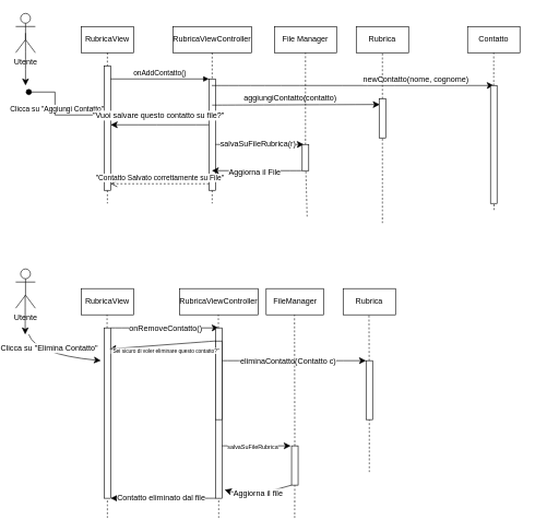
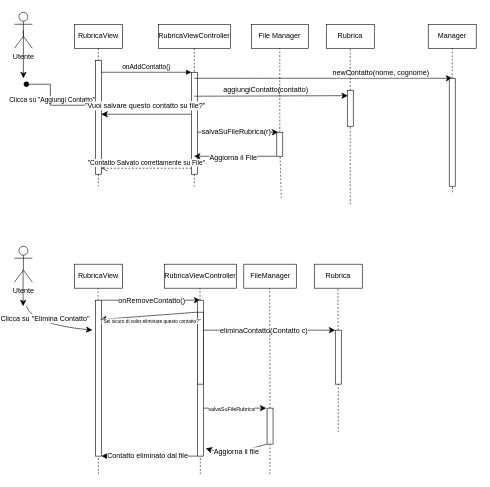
  <mxCell id="0" />
  <mxCell id="1" parent="0" />
  <mxCell id="2" value="RubricaView" style="shape=umlLifeline;perimeter=lifelinePerimeter;whiteSpace=wrap;html=1;container=0;dropTarget=0;collapsible=0;recursiveResize=0;outlineConnect=0;portConstraint=eastwest;newEdgeStyle={&quot;edgeStyle&quot;:&quot;elbowEdgeStyle&quot;,&quot;elbow&quot;:&quot;vertical&quot;,&quot;curved&quot;:0,&quot;rounded&quot;:0};" parent="1" vertex="1"><mxGeometry x="120" y="40" width="80" height="270" as="geometry" /></mxCell>
  <mxCell id="3" value="" style="html=1;points=[];perimeter=orthogonalPerimeter;outlineConnect=0;targetShapes=umlLifeline;portConstraint=eastwest;newEdgeStyle={&quot;edgeStyle&quot;:&quot;elbowEdgeStyle&quot;,&quot;elbow&quot;:&quot;vertical&quot;,&quot;curved&quot;:0,&quot;rounded&quot;:0};" parent="2" vertex="1"><mxGeometry x="35" y="60" width="10" height="190" as="geometry" /></mxCell>
  <mxCell id="4" value="RubricaViewController" style="shape=umlLifeline;perimeter=lifelinePerimeter;whiteSpace=wrap;html=1;container=0;dropTarget=0;collapsible=0;recursiveResize=0;outlineConnect=0;portConstraint=eastwest;newEdgeStyle={&quot;edgeStyle&quot;:&quot;elbowEdgeStyle&quot;,&quot;elbow&quot;:&quot;vertical&quot;,&quot;curved&quot;:0,&quot;rounded&quot;:0};" parent="1" vertex="1"><mxGeometry x="260" y="40" width="120" height="270" as="geometry" /></mxCell>
  <mxCell id="5" value="" style="html=1;points=[];perimeter=orthogonalPerimeter;outlineConnect=0;targetShapes=umlLifeline;portConstraint=eastwest;newEdgeStyle={&quot;edgeStyle&quot;:&quot;elbowEdgeStyle&quot;,&quot;elbow&quot;:&quot;vertical&quot;,&quot;curved&quot;:0,&quot;rounded&quot;:0};" parent="4" vertex="1"><mxGeometry x="55" y="80" width="10" height="170" as="geometry" /></mxCell>
  <mxCell id="6" value="onAddContatto()" style="html=1;verticalAlign=bottom;endArrow=block;edgeStyle=elbowEdgeStyle;elbow=vertical;curved=0;rounded=0;" parent="1" source="3" target="5" edge="1"><mxGeometry relative="1" as="geometry"><mxPoint x="225" y="130" as="sourcePoint" /><Array as="points"><mxPoint x="210" y="120" /></Array></mxGeometry></mxCell>
  <mxCell id="7" value="&quot;Contatto Salvato correttamente su File&quot;" style="html=1;verticalAlign=bottom;endArrow=open;dashed=1;endSize=8;edgeStyle=elbowEdgeStyle;elbow=vertical;curved=0;rounded=0;" parent="1" source="5" target="3" edge="1"><mxGeometry relative="1" as="geometry"><mxPoint x="225" y="205" as="targetPoint" /><Array as="points"><mxPoint x="220" y="280" /></Array></mxGeometry></mxCell>
  <mxCell id="8" style="edgeStyle=none;curved=1;rounded=0;orthogonalLoop=1;jettySize=auto;html=1;exitX=0.5;exitY=0.5;exitDx=0;exitDy=0;exitPerimeter=0;fontSize=12;startSize=8;endSize=8;" edge="1" parent="1" source="9"><mxGeometry relative="1" as="geometry"><mxPoint x="35" y="130" as="targetPoint" /></mxGeometry></mxCell>
  <mxCell id="9" value="Utente" style="shape=umlActor;verticalLabelPosition=bottom;verticalAlign=top;html=1;outlineConnect=0;" vertex="1" parent="1"><mxGeometry x="20" y="20" width="30" height="60" as="geometry" /></mxCell>
  <mxCell id="10" value="Rubrica" style="rounded=0;whiteSpace=wrap;html=1;" vertex="1" parent="1"><mxGeometry x="540" y="40" width="80" height="40" as="geometry" /></mxCell>
  <mxCell id="11" value="Clicca su &quot;Aggiungi Contatto&quot;" style="html=1;verticalAlign=bottom;startArrow=oval;endArrow=block;startSize=8;edgeStyle=elbowEdgeStyle;elbow=horizontal;curved=0;rounded=0;" parent="1" target="2" edge="1"><mxGeometry x="0.012" relative="1" as="geometry"><mxPoint x="40" y="140" as="sourcePoint" /><mxPoint x="135" y="140" as="targetPoint" /><Array as="points" /><mxPoint as="offset" /></mxGeometry></mxCell>
- <mxCell id="12" value="Contatto" style="rounded=0;whiteSpace=wrap;html=1;" vertex="1" parent="1"><mxGeometry x="710" y="40" width="80" height="40" as="geometry" /></mxCell>
+ <mxCell id="12" value="Manager" style="rounded=0;whiteSpace=wrap;html=1;" vertex="1" parent="1"><mxGeometry x="710" y="40" width="80" height="40" as="geometry" /></mxCell>
  <mxCell id="13" value="" style="endArrow=none;dashed=1;html=1;rounded=0;fontSize=12;startSize=8;endSize=8;curved=1;" edge="1" parent="1" source="33"><mxGeometry width="50" height="50" relative="1" as="geometry"><mxPoint x="750.5" y="320" as="sourcePoint" /><mxPoint x="750" y="80" as="targetPoint" /></mxGeometry></mxCell>
  <mxCell id="14" value="" style="endArrow=classic;html=1;rounded=0;fontSize=12;startSize=8;endSize=8;curved=1;" edge="1" parent="1" source="4"><mxGeometry width="50" height="50" relative="1" as="geometry"><mxPoint x="390" y="200" as="sourcePoint" /><mxPoint x="750" y="130" as="targetPoint" /></mxGeometry></mxCell>
  <mxCell id="15" value="newContatto(nome, cognome)" style="edgeLabel;html=1;align=center;verticalAlign=middle;resizable=0;points=[];fontSize=12;" vertex="1" connectable="0" parent="14"><mxGeometry x="0.41" y="2" relative="1" as="geometry"><mxPoint x="7" y="-8" as="offset" /></mxGeometry></mxCell>
  <mxCell id="16" value="" style="endArrow=classic;html=1;rounded=0;fontSize=12;startSize=8;endSize=8;curved=1;entryX=0.15;entryY=0.9;entryDx=0;entryDy=0;entryPerimeter=0;exitX=0.5;exitY=0.235;exitDx=0;exitDy=0;exitPerimeter=0;" edge="1" parent="1" source="5" target="21"><mxGeometry width="50" height="50" relative="1" as="geometry"><mxPoint x="330" y="159" as="sourcePoint" /><mxPoint x="500" y="160" as="targetPoint" /></mxGeometry></mxCell>
  <mxCell id="17" value="aggiungiContatto(contatto)" style="edgeLabel;html=1;align=center;verticalAlign=middle;resizable=0;points=[];fontSize=12;" vertex="1" connectable="0" parent="16"><mxGeometry x="-0.109" relative="1" as="geometry"><mxPoint x="5" y="-10" as="offset" /></mxGeometry></mxCell>
  <mxCell id="18" value="" style="endArrow=classic;html=1;rounded=0;fontSize=12;startSize=8;endSize=8;curved=1;" edge="1" parent="1"><mxGeometry width="50" height="50" relative="1" as="geometry"><mxPoint x="315" y="190" as="sourcePoint" /><mxPoint x="165" y="190" as="targetPoint" /></mxGeometry></mxCell>
  <mxCell id="19" value="&quot;Vuoi salvare questo contatto su file?&quot;" style="edgeLabel;html=1;align=center;verticalAlign=middle;resizable=0;points=[];fontSize=12;" vertex="1" connectable="0" parent="18"><mxGeometry x="-0.038" y="3" relative="1" as="geometry"><mxPoint x="-6" y="-18" as="offset" /></mxGeometry></mxCell>
  <mxCell id="20" value="" style="endArrow=none;dashed=1;html=1;rounded=0;fontSize=12;startSize=8;endSize=8;curved=1;" edge="1" parent="1"><mxGeometry width="50" height="50" relative="1" as="geometry"><mxPoint x="580" y="340" as="sourcePoint" /><mxPoint x="580" y="210.003" as="targetPoint" /></mxGeometry></mxCell>
  <mxCell id="21" value="" style="rounded=0;whiteSpace=wrap;html=1;direction=south;" vertex="1" parent="1"><mxGeometry x="575" y="150" width="10" height="60" as="geometry" /></mxCell>
  <mxCell id="22" value="Utente" style="shape=umlActor;verticalLabelPosition=bottom;verticalAlign=top;html=1;outlineConnect=0;" vertex="1" parent="1"><mxGeometry x="20" y="410" width="30" height="60" as="geometry" /></mxCell>
  <mxCell id="23" value="" style="endArrow=classic;html=1;rounded=0;fontSize=12;startSize=8;endSize=8;curved=1;" edge="1" parent="1"><mxGeometry width="50" height="50" relative="1" as="geometry"><mxPoint x="34.5" y="450" as="sourcePoint" /><mxPoint x="34.5" y="510" as="targetPoint" /><Array as="points"><mxPoint x="34.5" y="490" /></Array></mxGeometry></mxCell>
  <mxCell id="24" value="" style="endArrow=classic;html=1;rounded=0;fontSize=12;startSize=8;endSize=8;curved=1;" edge="1" parent="1"><mxGeometry width="50" height="50" relative="1" as="geometry"><mxPoint x="40" y="510" as="sourcePoint" /><mxPoint x="150" y="550" as="targetPoint" /><Array as="points"><mxPoint x="50" y="540" /></Array></mxGeometry></mxCell>
  <mxCell id="25" value="Clicca su &quot;Elimina Contatto&quot;" style="edgeLabel;html=1;align=center;verticalAlign=middle;resizable=0;points=[];fontSize=12;" vertex="1" connectable="0" parent="24"><mxGeometry x="-0.218" y="-1" relative="1" as="geometry"><mxPoint y="-13" as="offset" /></mxGeometry></mxCell>
  <mxCell id="26" value="RubricaView" style="rounded=0;whiteSpace=wrap;html=1;" vertex="1" parent="1"><mxGeometry x="120" y="440" width="80" height="40" as="geometry" /></mxCell>
  <mxCell id="27" value="" style="endArrow=none;dashed=1;html=1;rounded=0;fontSize=12;startSize=8;endSize=8;curved=1;" edge="1" parent="1" source="29"><mxGeometry width="50" height="50" relative="1" as="geometry"><mxPoint x="160" y="680" as="sourcePoint" /><mxPoint x="159.5" y="480" as="targetPoint" /></mxGeometry></mxCell>
  <mxCell id="28" value="" style="endArrow=none;dashed=1;html=1;rounded=0;fontSize=12;startSize=8;endSize=8;curved=1;" edge="1" parent="1" target="29"><mxGeometry width="50" height="50" relative="1" as="geometry"><mxPoint x="160" y="790" as="sourcePoint" /><mxPoint x="159.5" y="480" as="targetPoint" /></mxGeometry></mxCell>
  <mxCell id="29" value="" style="rounded=0;whiteSpace=wrap;html=1;direction=south;" vertex="1" parent="1"><mxGeometry x="155" y="500" width="10" height="260" as="geometry" /></mxCell>
  <mxCell id="30" value="RubricaViewController" style="rounded=0;whiteSpace=wrap;html=1;" vertex="1" parent="1"><mxGeometry x="270" y="440" width="120" height="40" as="geometry" /></mxCell>
  <mxCell id="31" value="" style="endArrow=none;dashed=1;html=1;rounded=0;fontSize=12;startSize=8;endSize=8;curved=1;" edge="1" parent="1" source="39"><mxGeometry width="50" height="50" relative="1" as="geometry"><mxPoint x="330" y="680" as="sourcePoint" /><mxPoint x="329.5" y="480" as="targetPoint" /><Array as="points" /></mxGeometry></mxCell>
  <mxCell id="32" value="" style="endArrow=none;dashed=1;html=1;rounded=0;fontSize=12;startSize=8;endSize=8;curved=1;" edge="1" parent="1" target="33"><mxGeometry width="50" height="50" relative="1" as="geometry"><mxPoint x="750.5" y="320" as="sourcePoint" /><mxPoint x="750" y="80" as="targetPoint" /></mxGeometry></mxCell>
  <mxCell id="33" value="" style="rounded=0;whiteSpace=wrap;html=1;direction=south;" vertex="1" parent="1"><mxGeometry x="745" y="130" width="10" height="180" as="geometry" /></mxCell>
  <mxCell id="34" value="Rubrica" style="rounded=0;whiteSpace=wrap;html=1;" vertex="1" parent="1"><mxGeometry x="520" y="440" width="80" height="40" as="geometry" /></mxCell>
  <mxCell id="35" value="" style="endArrow=none;dashed=1;html=1;rounded=0;fontSize=12;startSize=8;endSize=8;curved=1;" edge="1" parent="1"><mxGeometry width="50" height="50" relative="1" as="geometry"><mxPoint x="559.804" y="550" as="sourcePoint" /><mxPoint x="559.5" y="480" as="targetPoint" /></mxGeometry></mxCell>
  <mxCell id="36" value="" style="endArrow=classic;html=1;rounded=0;fontSize=12;startSize=8;endSize=8;curved=1;" edge="1" parent="1"><mxGeometry width="50" height="50" relative="1" as="geometry"><mxPoint x="165" y="500" as="sourcePoint" /><mxPoint x="330" y="500" as="targetPoint" /><Array as="points"><mxPoint x="185" y="500" /></Array></mxGeometry></mxCell>
  <mxCell id="37" value="onRemoveContatto()" style="edgeLabel;html=1;align=center;verticalAlign=middle;resizable=0;points=[];fontSize=12;" vertex="1" connectable="0" parent="36"><mxGeometry x="0.006" relative="1" as="geometry"><mxPoint as="offset" /></mxGeometry></mxCell>
  <mxCell id="38" value="" style="endArrow=none;dashed=1;html=1;rounded=0;fontSize=12;startSize=8;endSize=8;curved=1;" edge="1" parent="1" target="39"><mxGeometry width="50" height="50" relative="1" as="geometry"><mxPoint x="330" y="790" as="sourcePoint" /><mxPoint x="329.5" y="480" as="targetPoint" /><Array as="points"><mxPoint x="330" y="500" /></Array></mxGeometry></mxCell>
  <mxCell id="39" value="" style="rounded=0;whiteSpace=wrap;html=1;direction=south;" vertex="1" parent="1"><mxGeometry x="325" y="500" width="10" height="260" as="geometry" /></mxCell>
  <mxCell id="40" value="" style="endArrow=classic;html=1;rounded=0;fontSize=12;startSize=8;endSize=8;curved=1;entryX=0;entryY=1;entryDx=0;entryDy=0;" edge="1" parent="1" target="43"><mxGeometry width="50" height="50" relative="1" as="geometry"><mxPoint x="330" y="550" as="sourcePoint" /><mxPoint x="525" y="550" as="targetPoint" /></mxGeometry></mxCell>
  <mxCell id="41" value="eliminaContatto(Contatto c)" style="edgeLabel;html=1;align=center;verticalAlign=middle;resizable=0;points=[];fontSize=12;" vertex="1" connectable="0" parent="40"><mxGeometry x="-0.067" y="-2" relative="1" as="geometry"><mxPoint y="-2" as="offset" /></mxGeometry></mxCell>
  <mxCell id="42" value="" style="endArrow=none;dashed=1;html=1;rounded=0;fontSize=12;startSize=8;endSize=8;curved=1;entryX=1;entryY=0.5;entryDx=0;entryDy=0;" edge="1" parent="1" target="43"><mxGeometry width="50" height="50" relative="1" as="geometry"><mxPoint x="560" y="720" as="sourcePoint" /><mxPoint x="572.5" y="615.833" as="targetPoint" /></mxGeometry></mxCell>
  <mxCell id="43" value="" style="rounded=0;whiteSpace=wrap;html=1;direction=south;" vertex="1" parent="1"><mxGeometry x="555" y="550" width="10" height="90" as="geometry" /></mxCell>
  <mxCell id="44" value="" style="rounded=0;whiteSpace=wrap;html=1;direction=south;" vertex="1" parent="1"><mxGeometry x="325" y="520" width="10" height="120" as="geometry" /></mxCell>
  <mxCell id="45" value="" style="endArrow=classic;html=1;rounded=0;fontSize=12;startSize=8;endSize=8;curved=1;entryX=1;entryY=0;entryDx=0;entryDy=0;exitX=1;exitY=1;exitDx=0;exitDy=0;" edge="1" parent="1" source="39" target="29"><mxGeometry width="50" height="50" relative="1" as="geometry"><mxPoint x="325" y="670" as="sourcePoint" /><mxPoint x="225" y="670" as="targetPoint" /></mxGeometry></mxCell>
  <mxCell id="46" value="Contatto eliminato dal file" style="edgeLabel;html=1;align=center;verticalAlign=middle;resizable=0;points=[];fontSize=12;" vertex="1" connectable="0" parent="45"><mxGeometry x="0.05" relative="1" as="geometry"><mxPoint as="offset" /></mxGeometry></mxCell>
  <mxCell id="47" value="" style="endArrow=none;dashed=1;html=1;rounded=0;fontSize=12;startSize=8;endSize=8;curved=1;" edge="1" parent="1"><mxGeometry width="50" height="50" relative="1" as="geometry"><mxPoint x="580" y="150" as="sourcePoint" /><mxPoint x="580" y="80" as="targetPoint" /></mxGeometry></mxCell>
  <mxCell id="48" value="File Manager" style="rounded=0;whiteSpace=wrap;html=1;" vertex="1" parent="1"><mxGeometry x="415" y="40" width="95" height="40" as="geometry" /></mxCell>
  <mxCell id="49" value="" style="endArrow=none;dashed=1;html=1;rounded=0;fontSize=12;startSize=8;endSize=8;curved=1;entryX=0.5;entryY=1;entryDx=0;entryDy=0;" edge="1" parent="1" source="53" target="48"><mxGeometry width="50" height="50" relative="1" as="geometry"><mxPoint x="465" y="330" as="sourcePoint" /><mxPoint x="465" y="80" as="targetPoint" /></mxGeometry></mxCell>
  <mxCell id="50" value="" style="endArrow=classic;html=1;rounded=0;fontSize=12;startSize=8;endSize=8;curved=1;" edge="1" parent="1"><mxGeometry width="50" height="50" relative="1" as="geometry"><mxPoint x="325" y="220" as="sourcePoint" /><mxPoint x="460" y="220" as="targetPoint" /></mxGeometry></mxCell>
  <mxCell id="51" value="salvaSuFileRubrica(r)" style="edgeLabel;html=1;align=center;verticalAlign=middle;resizable=0;points=[];fontSize=12;" vertex="1" connectable="0" parent="50"><mxGeometry x="-0.052" y="2" relative="1" as="geometry"><mxPoint as="offset" /></mxGeometry></mxCell>
  <mxCell id="52" value="" style="endArrow=none;dashed=1;html=1;rounded=0;fontSize=12;startSize=8;endSize=8;curved=1;" edge="1" parent="1" target="53"><mxGeometry width="50" height="50" relative="1" as="geometry"><mxPoint x="465" y="330" as="sourcePoint" /><mxPoint x="465" y="80" as="targetPoint" /></mxGeometry></mxCell>
  <mxCell id="53" value="" style="rounded=0;whiteSpace=wrap;html=1;direction=south;" vertex="1" parent="1"><mxGeometry x="457.5" y="220" width="10" height="40" as="geometry" /></mxCell>
  <mxCell id="54" value="" style="endArrow=classic;html=1;rounded=0;fontSize=12;startSize=8;endSize=8;curved=1;exitX=1;exitY=1;exitDx=0;exitDy=0;" edge="1" parent="1" source="53" target="4"><mxGeometry width="50" height="50" relative="1" as="geometry"><mxPoint x="365" y="290" as="sourcePoint" /><mxPoint x="415" y="240" as="targetPoint" /></mxGeometry></mxCell>
  <mxCell id="55" value="Aggiorna il File" style="edgeLabel;html=1;align=center;verticalAlign=middle;resizable=0;points=[];fontSize=12;" vertex="1" connectable="0" parent="54"><mxGeometry x="0.051" y="1" relative="1" as="geometry"><mxPoint as="offset" /></mxGeometry></mxCell>
  <mxCell id="56" value="" style="endArrow=classic;html=1;rounded=0;fontSize=12;startSize=8;endSize=8;curved=1;exitX=0;exitY=1;exitDx=0;exitDy=0;entryX=0.124;entryY=0.2;entryDx=0;entryDy=0;entryPerimeter=0;" edge="1" parent="1" source="44" target="29"><mxGeometry width="50" height="50" relative="1" as="geometry"><mxPoint x="220" y="570" as="sourcePoint" /><mxPoint x="170" y="520" as="targetPoint" /></mxGeometry></mxCell>
  <mxCell id="57" value="&quot;Sei sicuro di voler eliminare questo contatto?&quot;" style="edgeLabel;html=1;align=center;verticalAlign=middle;resizable=0;points=[];fontSize=8;" vertex="1" connectable="0" parent="56"><mxGeometry x="-0.037" y="3" relative="1" as="geometry"><mxPoint y="6" as="offset" /></mxGeometry></mxCell>
  <mxCell id="58" value="FileManager" style="rounded=0;whiteSpace=wrap;html=1;" vertex="1" parent="1"><mxGeometry x="402.5" y="440" width="87.5" height="40" as="geometry" /></mxCell>
  <mxCell id="59" value="" style="endArrow=none;dashed=1;html=1;rounded=0;fontSize=12;startSize=8;endSize=8;curved=1;" edge="1" parent="1" source="63"><mxGeometry width="50" height="50" relative="1" as="geometry"><mxPoint x="446" y="720" as="sourcePoint" /><mxPoint x="445.75" y="480" as="targetPoint" /></mxGeometry></mxCell>
  <mxCell id="60" value="" style="endArrow=classic;html=1;rounded=0;fontSize=12;startSize=8;endSize=8;curved=1;" edge="1" parent="1"><mxGeometry width="50" height="50" relative="1" as="geometry"><mxPoint x="335" y="680" as="sourcePoint" /><mxPoint x="440" y="680" as="targetPoint" /></mxGeometry></mxCell>
  <mxCell id="61" value="salvaSuFileRubrica" style="edgeLabel;html=1;align=center;verticalAlign=middle;resizable=0;points=[];fontSize=9;" vertex="1" connectable="0" parent="60"><mxGeometry x="-0.124" y="-1" relative="1" as="geometry"><mxPoint as="offset" /></mxGeometry></mxCell>
  <mxCell id="62" value="" style="endArrow=none;dashed=1;html=1;rounded=0;fontSize=12;startSize=8;endSize=8;curved=1;" edge="1" parent="1" target="63"><mxGeometry width="50" height="50" relative="1" as="geometry"><mxPoint x="446" y="790" as="sourcePoint" /><mxPoint x="445.75" y="480" as="targetPoint" /></mxGeometry></mxCell>
  <mxCell id="63" value="" style="rounded=0;whiteSpace=wrap;html=1;direction=south;" vertex="1" parent="1"><mxGeometry x="441.25" y="680" width="10" height="60" as="geometry" /></mxCell>
  <mxCell id="64" value="" style="endArrow=classic;html=1;rounded=0;fontSize=12;startSize=8;endSize=8;curved=1;exitX=1;exitY=1;exitDx=0;exitDy=0;entryX=0.95;entryY=-0.4;entryDx=0;entryDy=0;entryPerimeter=0;" edge="1" parent="1" source="63" target="39"><mxGeometry width="50" height="50" relative="1" as="geometry"><mxPoint x="370" y="770" as="sourcePoint" /><mxPoint x="380" y="700" as="targetPoint" /><Array as="points"><mxPoint x="380" y="760" /></Array></mxGeometry></mxCell>
  <mxCell id="65" value="Aggiorna il file" style="edgeLabel;html=1;align=center;verticalAlign=middle;resizable=0;points=[];fontSize=12;" vertex="1" connectable="0" parent="64"><mxGeometry x="-0.018" y="-4" relative="1" as="geometry"><mxPoint as="offset" /></mxGeometry></mxCell>
